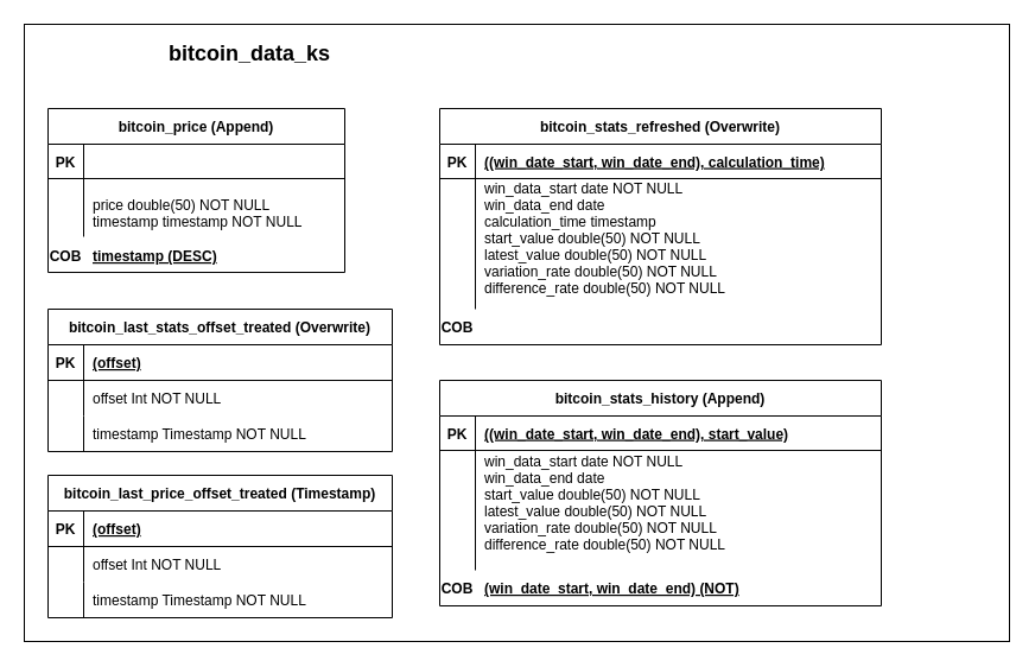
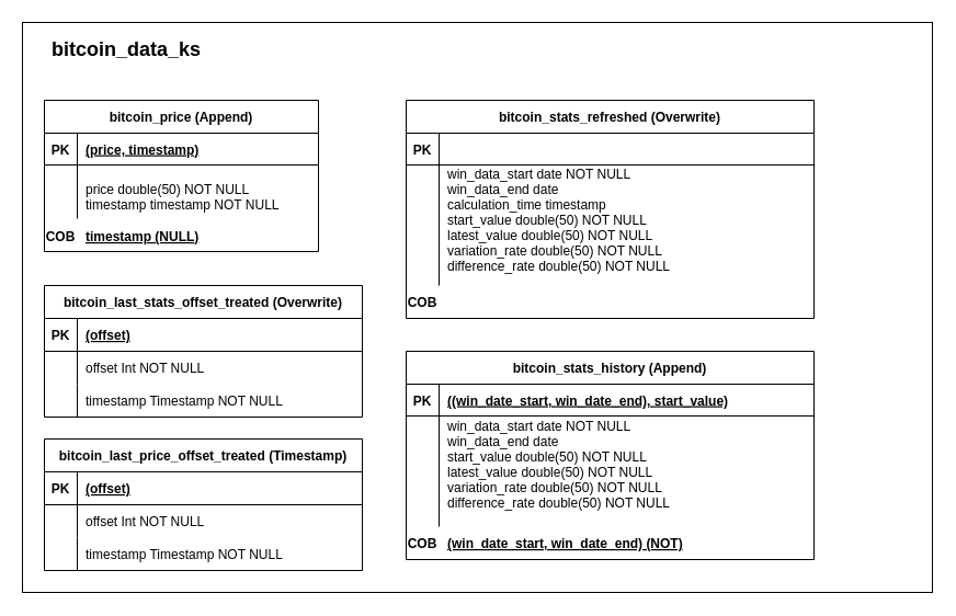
  <mxCell id="0" />
  <mxCell id="1" parent="0" />
  <mxCell id="2" value="" style="whiteSpace=wrap;html=1;" vertex="1" parent="1"><mxGeometry x="20" y="20" width="830" height="520" as="geometry" /></mxCell>
  <mxCell id="3" value="bitcoin_price (Append)" style="shape=table;startSize=30;container=1;collapsible=1;childLayout=tableLayout;fixedRows=1;rowLines=0;fontStyle=1;align=center;resizeLast=1;" parent="1" vertex="1"><mxGeometry x="40" y="91" width="250" height="138" as="geometry" /></mxCell>
  <mxCell id="4" value="" style="shape=partialRectangle;collapsible=0;dropTarget=0;pointerEvents=0;fillColor=none;points=[[0,0.5],[1,0.5]];portConstraint=eastwest;top=0;left=0;right=0;bottom=1;" parent="3" vertex="1"><mxGeometry y="30" width="250" height="29" as="geometry" /></mxCell>
  <mxCell id="5" value="PK" style="shape=partialRectangle;overflow=hidden;connectable=0;fillColor=none;top=0;left=0;bottom=0;right=0;fontStyle=1;" parent="4" vertex="1"><mxGeometry width="30" height="29" as="geometry"><mxRectangle width="30" height="29" as="alternateBounds" /></mxGeometry></mxCell>
+ <mxCell id="6" value="(price, timestamp)" style="shape=partialRectangle;overflow=hidden;connectable=0;fillColor=none;top=0;left=0;bottom=0;right=0;align=left;spacingLeft=6;fontStyle=5;" parent="4" vertex="1"><mxGeometry x="30" width="220" height="29" as="geometry"><mxRectangle width="220" height="29" as="alternateBounds" /></mxGeometry></mxCell>
  <mxCell id="7" value="" style="shape=partialRectangle;collapsible=0;dropTarget=0;pointerEvents=0;fillColor=none;points=[[0,0.5],[1,0.5]];portConstraint=eastwest;top=0;left=0;right=0;bottom=0;" parent="3" vertex="1"><mxGeometry y="59" width="250" height="49" as="geometry" /></mxCell>
  <mxCell id="8" value="" style="shape=partialRectangle;overflow=hidden;connectable=0;fillColor=none;top=0;left=0;bottom=0;right=0;" parent="7" vertex="1"><mxGeometry width="30" height="49" as="geometry"><mxRectangle width="30" height="49" as="alternateBounds" /></mxGeometry></mxCell>
  <mxCell id="9" value="&#10;price double(50) NOT NULL&#10;timestamp timestamp NOT NULL&#10;" style="shape=partialRectangle;overflow=hidden;connectable=0;fillColor=none;top=0;left=0;bottom=0;right=0;align=left;spacingLeft=6;" parent="7" vertex="1"><mxGeometry x="30" width="220" height="49" as="geometry"><mxRectangle width="220" height="49" as="alternateBounds" /></mxGeometry></mxCell>
- <mxCell id="10" value="&lt;font style=&quot;font-size: 18px;&quot;&gt;&lt;b&gt;bitcoin_data_ks&lt;/b&gt;&lt;/font&gt;" style="text;html=1;strokeColor=none;fillColor=none;align=center;verticalAlign=middle;whiteSpace=wrap;rounded=0;" vertex="1" parent="1"><mxGeometry x="145" y="30" width="130" height="30" as="geometry" /></mxCell>
+ <mxCell id="10" value="&lt;font style=&quot;font-size: 18px;&quot;&gt;&lt;b&gt;bitcoin_data_ks&lt;/b&gt;&lt;/font&gt;" style="text;html=1;strokeColor=none;fillColor=none;align=center;verticalAlign=middle;whiteSpace=wrap;rounded=0;" vertex="1" parent="1"><mxGeometry x="50" y="30" width="130" height="30" as="geometry" /></mxCell>
  <mxCell id="11" value="bitcoin_last_stats_offset_treated (Overwrite)" style="shape=table;startSize=30;container=1;collapsible=1;childLayout=tableLayout;fixedRows=1;rowLines=0;fontStyle=1;align=center;resizeLast=1;" vertex="1" parent="1"><mxGeometry x="40" y="260" width="290" height="120" as="geometry" /></mxCell>
  <mxCell id="12" value="" style="shape=partialRectangle;collapsible=0;dropTarget=0;pointerEvents=0;fillColor=none;points=[[0,0.5],[1,0.5]];portConstraint=eastwest;top=0;left=0;right=0;bottom=1;" vertex="1" parent="11"><mxGeometry y="30" width="290" height="30" as="geometry" /></mxCell>
  <mxCell id="13" value="PK" style="shape=partialRectangle;overflow=hidden;connectable=0;fillColor=none;top=0;left=0;bottom=0;right=0;fontStyle=1;" vertex="1" parent="12"><mxGeometry width="30" height="30" as="geometry"><mxRectangle width="30" height="30" as="alternateBounds" /></mxGeometry></mxCell>
  <mxCell id="14" value="(offset)  " style="shape=partialRectangle;overflow=hidden;connectable=0;fillColor=none;top=0;left=0;bottom=0;right=0;align=left;spacingLeft=6;fontStyle=5;" vertex="1" parent="12"><mxGeometry x="30" width="260" height="30" as="geometry"><mxRectangle width="260" height="30" as="alternateBounds" /></mxGeometry></mxCell>
  <mxCell id="15" value="" style="shape=partialRectangle;collapsible=0;dropTarget=0;pointerEvents=0;fillColor=none;points=[[0,0.5],[1,0.5]];portConstraint=eastwest;top=0;left=0;right=0;bottom=0;" vertex="1" parent="11"><mxGeometry y="60" width="290" height="30" as="geometry" /></mxCell>
  <mxCell id="16" value="" style="shape=partialRectangle;overflow=hidden;connectable=0;fillColor=none;top=0;left=0;bottom=0;right=0;" vertex="1" parent="15"><mxGeometry width="30" height="30" as="geometry"><mxRectangle width="30" height="30" as="alternateBounds" /></mxGeometry></mxCell>
  <mxCell id="17" value="offset Int NOT NULL" style="shape=partialRectangle;overflow=hidden;connectable=0;fillColor=none;top=0;left=0;bottom=0;right=0;align=left;spacingLeft=6;" vertex="1" parent="15"><mxGeometry x="30" width="260" height="30" as="geometry"><mxRectangle width="260" height="30" as="alternateBounds" /></mxGeometry></mxCell>
  <mxCell id="18" value="" style="shape=partialRectangle;collapsible=0;dropTarget=0;pointerEvents=0;fillColor=none;points=[[0,0.5],[1,0.5]];portConstraint=eastwest;top=0;left=0;right=0;bottom=0;" vertex="1" parent="11"><mxGeometry y="90" width="290" height="30" as="geometry" /></mxCell>
  <mxCell id="19" value="" style="shape=partialRectangle;overflow=hidden;connectable=0;fillColor=none;top=0;left=0;bottom=0;right=0;" vertex="1" parent="18"><mxGeometry width="30" height="30" as="geometry"><mxRectangle width="30" height="30" as="alternateBounds" /></mxGeometry></mxCell>
  <mxCell id="20" value="timestamp Timestamp NOT NULL" style="shape=partialRectangle;overflow=hidden;connectable=0;fillColor=none;top=0;left=0;bottom=0;right=0;align=left;spacingLeft=6;" vertex="1" parent="18"><mxGeometry x="30" width="260" height="30" as="geometry"><mxRectangle width="260" height="30" as="alternateBounds" /></mxGeometry></mxCell>
  <mxCell id="21" value="COB" style="shape=partialRectangle;overflow=hidden;connectable=0;fillColor=none;top=0;left=0;bottom=0;right=0;fontStyle=1;strokeColor=#000000;" vertex="1" parent="1"><mxGeometry x="40" y="200" width="30" height="30" as="geometry"><mxRectangle width="30" height="30" as="alternateBounds" /></mxGeometry></mxCell>
- <mxCell id="22" value="timestamp (DESC)" style="shape=partialRectangle;overflow=hidden;connectable=0;fillColor=none;top=0;left=0;bottom=0;right=0;align=left;spacingLeft=6;fontStyle=5;strokeColor=#000000;" vertex="1" parent="1"><mxGeometry x="70" y="200" width="220" height="30" as="geometry"><mxRectangle width="220" height="30" as="alternateBounds" /></mxGeometry></mxCell>
+ <mxCell id="22" value="timestamp (NULL)" style="shape=partialRectangle;overflow=hidden;connectable=0;fillColor=none;top=0;left=0;bottom=0;right=0;align=left;spacingLeft=6;fontStyle=5;strokeColor=#000000;" vertex="1" parent="1"><mxGeometry x="70" y="200" width="220" height="30" as="geometry"><mxRectangle width="220" height="30" as="alternateBounds" /></mxGeometry></mxCell>
  <mxCell id="23" value="bitcoin_stats_refreshed (Overwrite)" style="shape=table;startSize=30;container=1;collapsible=1;childLayout=tableLayout;fixedRows=1;rowLines=0;fontStyle=1;align=center;resizeLast=1;" vertex="1" parent="1"><mxGeometry x="370" y="91" width="372" height="199" as="geometry" /></mxCell>
  <mxCell id="24" value="" style="shape=partialRectangle;collapsible=0;dropTarget=0;pointerEvents=0;fillColor=none;points=[[0,0.5],[1,0.5]];portConstraint=eastwest;top=0;left=0;right=0;bottom=1;" vertex="1" parent="23"><mxGeometry y="30" width="372" height="29" as="geometry" /></mxCell>
  <mxCell id="25" value="PK" style="shape=partialRectangle;overflow=hidden;connectable=0;fillColor=none;top=0;left=0;bottom=0;right=0;fontStyle=1;" vertex="1" parent="24"><mxGeometry width="30" height="29" as="geometry"><mxRectangle width="30" height="29" as="alternateBounds" /></mxGeometry></mxCell>
- <mxCell id="26" value="((win_date_start, win_date_end), calculation_time)" style="shape=partialRectangle;overflow=hidden;connectable=0;fillColor=none;top=0;left=0;bottom=0;right=0;align=left;spacingLeft=6;fontStyle=5;" vertex="1" parent="24"><mxGeometry x="30" width="342" height="29" as="geometry"><mxRectangle width="342" height="29" as="alternateBounds" /></mxGeometry></mxCell>
  <mxCell id="27" value="" style="shape=partialRectangle;collapsible=0;dropTarget=0;pointerEvents=0;fillColor=none;points=[[0,0.5],[1,0.5]];portConstraint=eastwest;top=0;left=0;right=0;bottom=0;" vertex="1" parent="23"><mxGeometry y="59" width="372" height="110" as="geometry" /></mxCell>
  <mxCell id="28" value="" style="shape=partialRectangle;overflow=hidden;connectable=0;fillColor=none;top=0;left=0;bottom=0;right=0;" vertex="1" parent="27"><mxGeometry width="30" height="110" as="geometry"><mxRectangle width="30" height="110" as="alternateBounds" /></mxGeometry></mxCell>
  <mxCell id="29" value="win_data_start date NOT NULL&#10;win_data_end date&#10;calculation_time timestamp&#10;start_value double(50) NOT NULL&#10;latest_value double(50) NOT NULL&#10;variation_rate double(50) NOT NULL&#10;difference_rate double(50) NOT NULL&#10;" style="shape=partialRectangle;overflow=hidden;connectable=0;fillColor=none;top=0;left=0;bottom=0;right=0;align=left;spacingLeft=6;fontColor=#000000;" vertex="1" parent="27"><mxGeometry x="30" width="342" height="110" as="geometry"><mxRectangle width="342" height="110" as="alternateBounds" /></mxGeometry></mxCell>
  <mxCell id="30" value="COB" style="shape=partialRectangle;overflow=hidden;connectable=0;fillColor=none;top=0;left=0;bottom=0;right=0;fontStyle=1;strokeColor=#000000;" vertex="1" parent="1"><mxGeometry x="370" y="260" width="30" height="30" as="geometry"><mxRectangle width="30" height="30" as="alternateBounds" /></mxGeometry></mxCell>
  <mxCell id="31" value="bitcoin_stats_history (Append)" style="shape=table;startSize=30;container=1;collapsible=1;childLayout=tableLayout;fixedRows=1;rowLines=0;fontStyle=1;align=center;resizeLast=1;" vertex="1" parent="1"><mxGeometry x="370" y="320" width="372" height="190" as="geometry" /></mxCell>
  <mxCell id="32" value="" style="shape=partialRectangle;collapsible=0;dropTarget=0;pointerEvents=0;fillColor=none;points=[[0,0.5],[1,0.5]];portConstraint=eastwest;top=0;left=0;right=0;bottom=1;" vertex="1" parent="31"><mxGeometry y="30" width="372" height="29" as="geometry" /></mxCell>
  <mxCell id="33" value="PK" style="shape=partialRectangle;overflow=hidden;connectable=0;fillColor=none;top=0;left=0;bottom=0;right=0;fontStyle=1;" vertex="1" parent="32"><mxGeometry width="30" height="29" as="geometry"><mxRectangle width="30" height="29" as="alternateBounds" /></mxGeometry></mxCell>
  <mxCell id="34" value="((win_date_start, win_date_end), start_value)" style="shape=partialRectangle;overflow=hidden;connectable=0;fillColor=none;top=0;left=0;bottom=0;right=0;align=left;spacingLeft=6;fontStyle=5;" vertex="1" parent="32"><mxGeometry x="30" width="342" height="29" as="geometry"><mxRectangle width="342" height="29" as="alternateBounds" /></mxGeometry></mxCell>
  <mxCell id="35" value="" style="shape=partialRectangle;collapsible=0;dropTarget=0;pointerEvents=0;fillColor=none;points=[[0,0.5],[1,0.5]];portConstraint=eastwest;top=0;left=0;right=0;bottom=0;" vertex="1" parent="31"><mxGeometry y="59" width="372" height="101" as="geometry" /></mxCell>
  <mxCell id="36" value="" style="shape=partialRectangle;overflow=hidden;connectable=0;fillColor=none;top=0;left=0;bottom=0;right=0;" vertex="1" parent="35"><mxGeometry width="30" height="101" as="geometry"><mxRectangle width="30" height="101" as="alternateBounds" /></mxGeometry></mxCell>
  <mxCell id="37" value="win_data_start date NOT NULL&#10;win_data_end date&#10;start_value double(50) NOT NULL&#10;latest_value double(50) NOT NULL&#10;variation_rate double(50) NOT NULL&#10;difference_rate double(50) NOT NULL&#10;" style="shape=partialRectangle;overflow=hidden;connectable=0;fillColor=none;top=0;left=0;bottom=0;right=0;align=left;spacingLeft=6;fontColor=#000000;" vertex="1" parent="35"><mxGeometry x="30" width="342" height="101" as="geometry"><mxRectangle width="342" height="101" as="alternateBounds" /></mxGeometry></mxCell>
  <mxCell id="38" value="COB" style="shape=partialRectangle;overflow=hidden;connectable=0;fillColor=none;top=0;left=0;bottom=0;right=0;fontStyle=1;strokeColor=#000000;" vertex="1" parent="1"><mxGeometry x="370" y="480" width="30" height="30" as="geometry"><mxRectangle width="30" height="30" as="alternateBounds" /></mxGeometry></mxCell>
  <mxCell id="39" value="(win_date_start, win_date_end) (NOT)" style="shape=partialRectangle;overflow=hidden;connectable=0;fillColor=none;top=0;left=0;bottom=0;right=0;align=left;spacingLeft=6;fontStyle=5;strokeColor=#000000;" vertex="1" parent="1"><mxGeometry x="400" y="480" width="269" height="30" as="geometry"><mxRectangle width="220" height="30" as="alternateBounds" /></mxGeometry></mxCell>
  <mxCell id="40" value="bitcoin_last_price_offset_treated (Timestamp)" style="shape=table;startSize=30;container=1;collapsible=1;childLayout=tableLayout;fixedRows=1;rowLines=0;fontStyle=1;align=center;resizeLast=1;" vertex="1" parent="1"><mxGeometry x="40" y="400" width="290" height="120" as="geometry" /></mxCell>
  <mxCell id="41" value="" style="shape=partialRectangle;collapsible=0;dropTarget=0;pointerEvents=0;fillColor=none;points=[[0,0.5],[1,0.5]];portConstraint=eastwest;top=0;left=0;right=0;bottom=1;" vertex="1" parent="40"><mxGeometry y="30" width="290" height="30" as="geometry" /></mxCell>
  <mxCell id="42" value="PK" style="shape=partialRectangle;overflow=hidden;connectable=0;fillColor=none;top=0;left=0;bottom=0;right=0;fontStyle=1;" vertex="1" parent="41"><mxGeometry width="30" height="30" as="geometry"><mxRectangle width="30" height="30" as="alternateBounds" /></mxGeometry></mxCell>
  <mxCell id="43" value="(offset)  " style="shape=partialRectangle;overflow=hidden;connectable=0;fillColor=none;top=0;left=0;bottom=0;right=0;align=left;spacingLeft=6;fontStyle=5;" vertex="1" parent="41"><mxGeometry x="30" width="260" height="30" as="geometry"><mxRectangle width="260" height="30" as="alternateBounds" /></mxGeometry></mxCell>
  <mxCell id="44" value="" style="shape=partialRectangle;collapsible=0;dropTarget=0;pointerEvents=0;fillColor=none;points=[[0,0.5],[1,0.5]];portConstraint=eastwest;top=0;left=0;right=0;bottom=0;" vertex="1" parent="40"><mxGeometry y="60" width="290" height="30" as="geometry" /></mxCell>
  <mxCell id="45" value="" style="shape=partialRectangle;overflow=hidden;connectable=0;fillColor=none;top=0;left=0;bottom=0;right=0;" vertex="1" parent="44"><mxGeometry width="30" height="30" as="geometry"><mxRectangle width="30" height="30" as="alternateBounds" /></mxGeometry></mxCell>
  <mxCell id="46" value="offset Int NOT NULL" style="shape=partialRectangle;overflow=hidden;connectable=0;fillColor=none;top=0;left=0;bottom=0;right=0;align=left;spacingLeft=6;" vertex="1" parent="44"><mxGeometry x="30" width="260" height="30" as="geometry"><mxRectangle width="260" height="30" as="alternateBounds" /></mxGeometry></mxCell>
  <mxCell id="47" value="" style="shape=partialRectangle;collapsible=0;dropTarget=0;pointerEvents=0;fillColor=none;points=[[0,0.5],[1,0.5]];portConstraint=eastwest;top=0;left=0;right=0;bottom=0;" vertex="1" parent="40"><mxGeometry y="90" width="290" height="30" as="geometry" /></mxCell>
  <mxCell id="48" value="" style="shape=partialRectangle;overflow=hidden;connectable=0;fillColor=none;top=0;left=0;bottom=0;right=0;" vertex="1" parent="47"><mxGeometry width="30" height="30" as="geometry"><mxRectangle width="30" height="30" as="alternateBounds" /></mxGeometry></mxCell>
  <mxCell id="49" value="timestamp Timestamp NOT NULL" style="shape=partialRectangle;overflow=hidden;connectable=0;fillColor=none;top=0;left=0;bottom=0;right=0;align=left;spacingLeft=6;" vertex="1" parent="47"><mxGeometry x="30" width="260" height="30" as="geometry"><mxRectangle width="260" height="30" as="alternateBounds" /></mxGeometry></mxCell>
